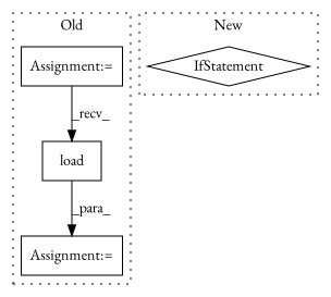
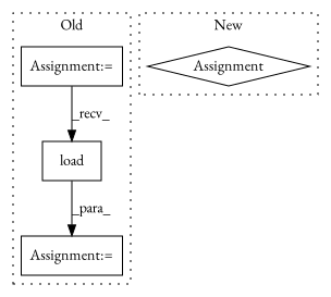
  digraph {
    fontname="EB Garamond"
    node [a=7 shape=box fontname="EB Garamond"]
    edge [fontname="EB Garamond"]
    n1 [a=32 l="5,1" label=load s="16343,16352"]
    n2 [l=5 label="Assignment:=" s=16158]
    n3 [l=1 label="Assignment:=" s=16521]
-   n4 [a=25 l="4,2" label=IfStatement s="16910,16942" shape=diamond]
+   n4 [a=25 l="4,2" label=Assignment s="16910,16942" shape=diamond]
    subgraph cluster_1 {
      label=Old
      style=dotted
      n1
      n2
      n3
    }
    subgraph cluster_2 {
      label=New
      style=dotted
      n4
    }
    n1 -> n3 [label=_para_]
    n2 -> n1 [label=_recv_]
  }
